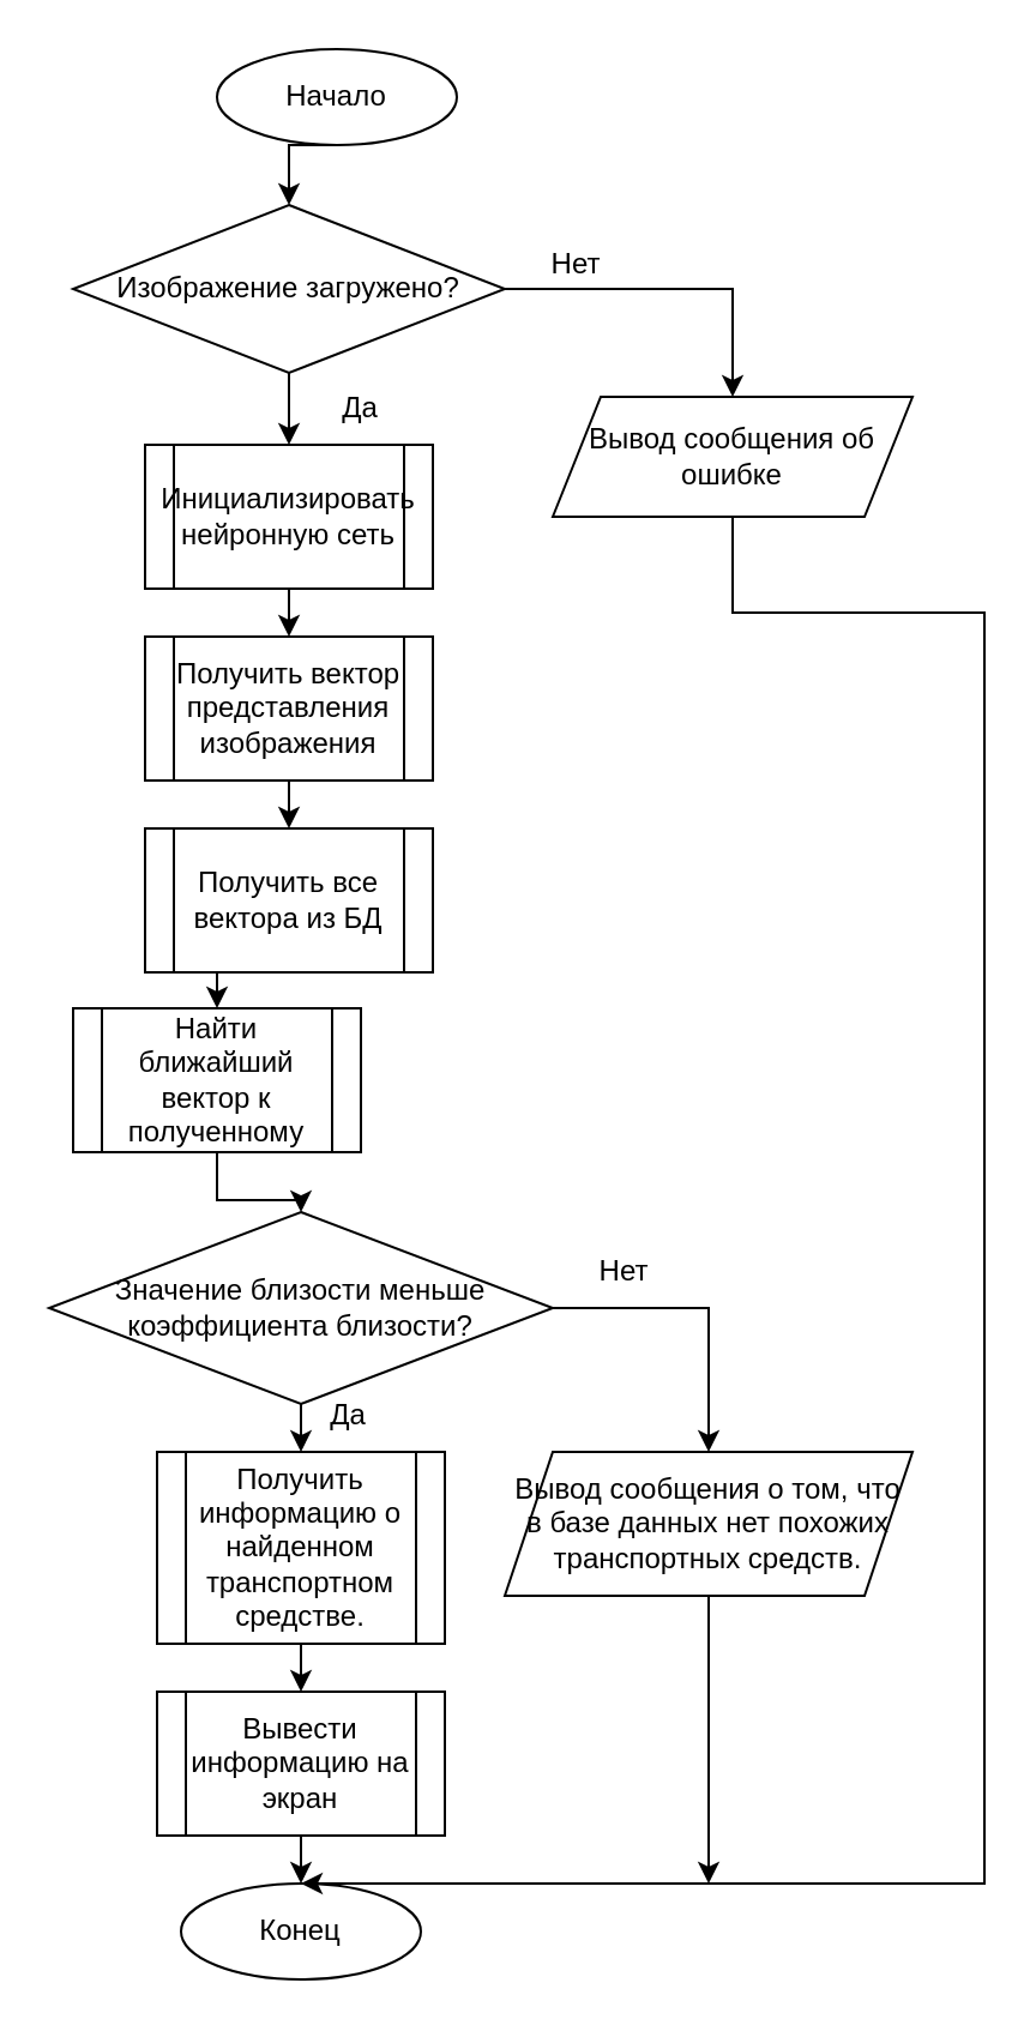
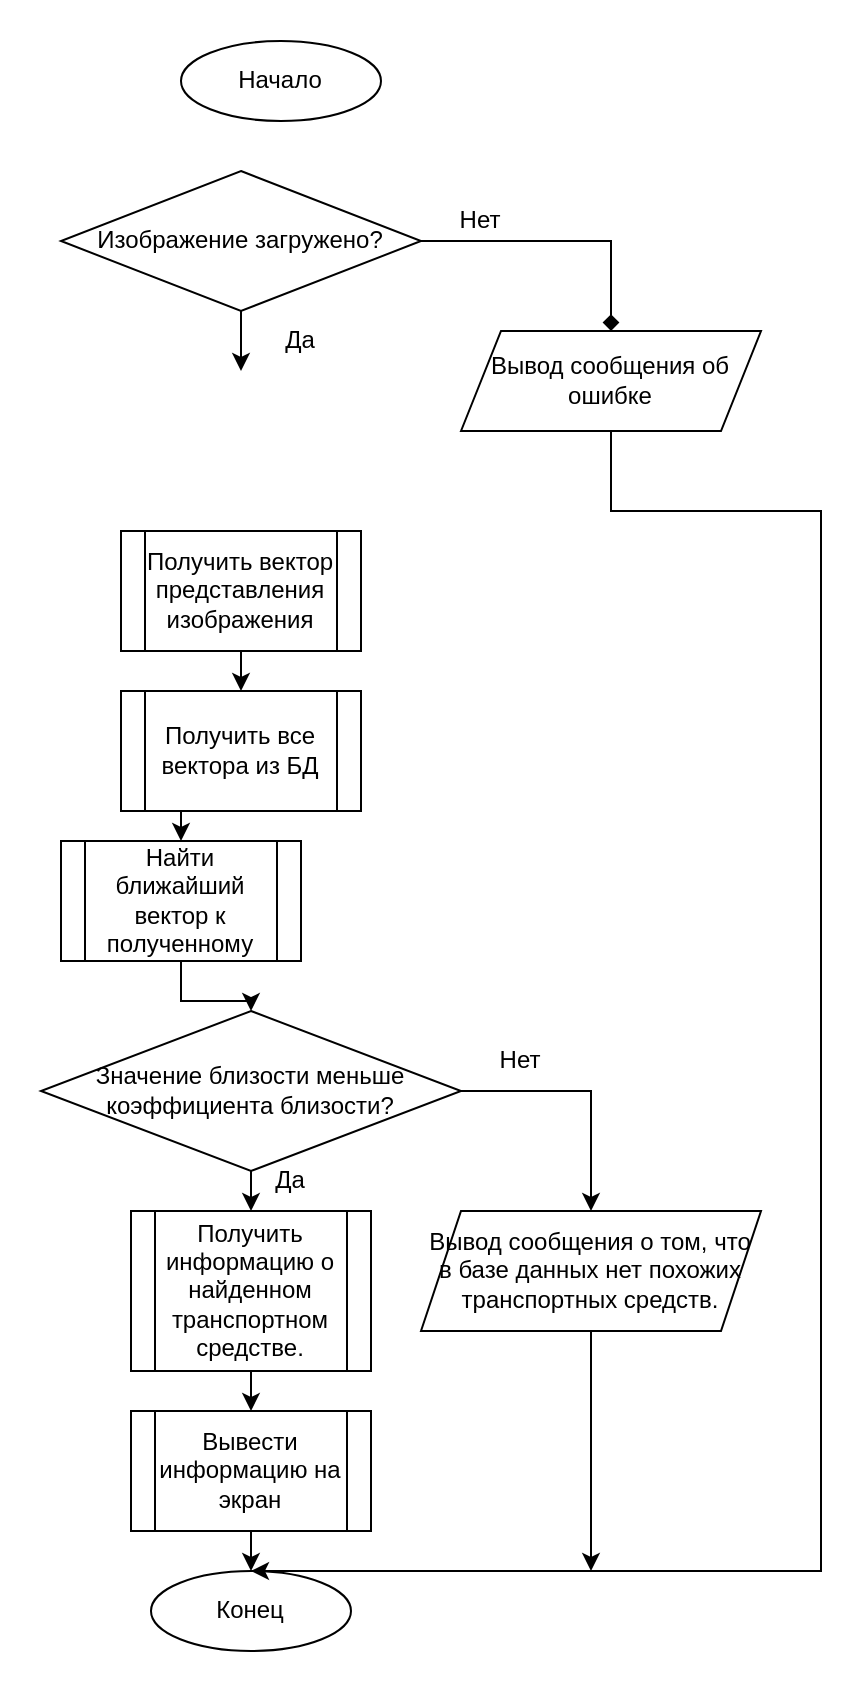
  <mxCell id="0" />
  <mxCell id="1" parent="0" />
- <mxCell id="2" style="edgeStyle=orthogonalEdgeStyle;rounded=0;orthogonalLoop=1;jettySize=auto;html=1;exitX=0.5;exitY=1;exitDx=0;exitDy=0;entryX=0.5;entryY=0;entryDx=0;entryDy=0;" parent="1" source="3" target="6" edge="1"><mxGeometry relative="1" as="geometry" /></mxCell>
  <mxCell id="3" value="Начало" style="ellipse;whiteSpace=wrap;html=1;" parent="1" vertex="1"><mxGeometry x="90" y="20" width="100" height="40" as="geometry" /></mxCell>
  <mxCell id="4" value="Конец" style="ellipse;whiteSpace=wrap;html=1;" parent="1" vertex="1"><mxGeometry x="75" y="785" width="100" height="40" as="geometry" /></mxCell>
- <mxCell id="5" style="edgeStyle=orthogonalEdgeStyle;rounded=0;orthogonalLoop=1;jettySize=auto;html=1;exitX=1;exitY=0.5;exitDx=0;exitDy=0;entryX=0.5;entryY=0;entryDx=0;entryDy=0;" parent="1" source="6" target="8" edge="1"><mxGeometry relative="1" as="geometry" /></mxCell>
+ <mxCell id="5" style="edgeStyle=orthogonalEdgeStyle;rounded=0;orthogonalLoop=1;jettySize=auto;html=1;exitX=1;exitY=0.5;exitDx=0;exitDy=0;entryX=0.5;entryY=0;entryDx=0;entryDy=0;endArrow=diamond;" parent="1" source="6" target="8" edge="1"><mxGeometry relative="1" as="geometry" /></mxCell>
  <mxCell id="6" value="Изображение загружено?" style="rhombus;whiteSpace=wrap;html=1;" parent="1" vertex="1"><mxGeometry x="30" y="85" width="180" height="70" as="geometry" /></mxCell>
  <mxCell id="7" style="edgeStyle=orthogonalEdgeStyle;rounded=0;orthogonalLoop=1;jettySize=auto;html=1;exitX=0.5;exitY=1;exitDx=0;exitDy=0;" parent="1" source="8" edge="1"><mxGeometry relative="1" as="geometry"><Array as="points"><mxPoint x="305" y="255" /><mxPoint x="410" y="255" /><mxPoint x="410" y="785" /><mxPoint x="125" y="785" /></Array><mxPoint x="125" y="785" as="targetPoint" /></mxGeometry></mxCell>
  <mxCell id="8" value="Вывод сообщения об ошибке" style="shape=parallelogram;perimeter=parallelogramPerimeter;whiteSpace=wrap;html=1;fixedSize=1;" parent="1" vertex="1"><mxGeometry x="230" y="165" width="150" height="50" as="geometry" /></mxCell>
  <mxCell id="9" value="Нет&lt;br&gt;" style="text;html=1;strokeColor=none;fillColor=none;align=center;verticalAlign=middle;whiteSpace=wrap;rounded=0;" parent="1" vertex="1"><mxGeometry x="210" y="95" width="60" height="30" as="geometry" /></mxCell>
  <mxCell id="10" value="Да" style="text;html=1;strokeColor=none;fillColor=none;align=center;verticalAlign=middle;whiteSpace=wrap;rounded=0;" parent="1" vertex="1"><mxGeometry x="120" y="155" width="60" height="30" as="geometry" /></mxCell>
- <mxCell id="11" style="edgeStyle=orthogonalEdgeStyle;rounded=0;orthogonalLoop=1;jettySize=auto;html=1;exitX=0.5;exitY=1;exitDx=0;exitDy=0;entryX=0.5;entryY=0;entryDx=0;entryDy=0;" parent="1" source="12" target="14" edge="1"><mxGeometry relative="1" as="geometry" /></mxCell>
- <mxCell id="12" value="Инициализировать нейронную сеть" style="shape=process;whiteSpace=wrap;html=1;backgroundOutline=1;" parent="1" vertex="1"><mxGeometry x="60" y="185" width="120" height="60" as="geometry" /></mxCell>
  <mxCell id="13" style="edgeStyle=orthogonalEdgeStyle;rounded=0;orthogonalLoop=1;jettySize=auto;html=1;exitX=0.5;exitY=1;exitDx=0;exitDy=0;entryX=0.5;entryY=0;entryDx=0;entryDy=0;" parent="1" source="14" target="16" edge="1"><mxGeometry relative="1" as="geometry" /></mxCell>
  <mxCell id="14" value="Получить вектор представления изображения" style="shape=process;whiteSpace=wrap;html=1;backgroundOutline=1;" parent="1" vertex="1"><mxGeometry x="60" y="265" width="120" height="60" as="geometry" /></mxCell>
  <mxCell id="15" style="edgeStyle=orthogonalEdgeStyle;rounded=0;orthogonalLoop=1;jettySize=auto;html=1;exitX=0.5;exitY=1;exitDx=0;exitDy=0;entryX=0.5;entryY=0;entryDx=0;entryDy=0;" parent="1" source="16" target="18" edge="1"><mxGeometry relative="1" as="geometry" /></mxCell>
  <mxCell id="16" value="Получить все вектора из БД" style="shape=process;whiteSpace=wrap;html=1;backgroundOutline=1;" parent="1" vertex="1"><mxGeometry x="60" y="345" width="120" height="60" as="geometry" /></mxCell>
  <mxCell id="17" style="edgeStyle=orthogonalEdgeStyle;rounded=0;orthogonalLoop=1;jettySize=auto;html=1;exitX=0.5;exitY=1;exitDx=0;exitDy=0;entryX=0.5;entryY=0;entryDx=0;entryDy=0;" parent="1" source="18" target="21" edge="1"><mxGeometry relative="1" as="geometry" /></mxCell>
  <mxCell id="18" value="Найти ближайший вектор к полученному" style="shape=process;whiteSpace=wrap;html=1;backgroundOutline=1;" parent="1" vertex="1"><mxGeometry x="30" y="420" width="120" height="60" as="geometry" /></mxCell>
  <mxCell id="19" style="edgeStyle=orthogonalEdgeStyle;rounded=0;orthogonalLoop=1;jettySize=auto;html=1;exitX=0.5;exitY=1;exitDx=0;exitDy=0;entryX=0.5;entryY=0;entryDx=0;entryDy=0;" parent="1" source="21" target="23" edge="1"><mxGeometry relative="1" as="geometry" /></mxCell>
  <mxCell id="20" style="edgeStyle=orthogonalEdgeStyle;rounded=0;orthogonalLoop=1;jettySize=auto;html=1;exitX=1;exitY=0.5;exitDx=0;exitDy=0;entryX=0.5;entryY=0;entryDx=0;entryDy=0;" parent="1" source="21" target="29" edge="1"><mxGeometry relative="1" as="geometry" /></mxCell>
  <mxCell id="21" value="Значение близости меньше коэффициента близости?" style="rhombus;whiteSpace=wrap;html=1;" parent="1" vertex="1"><mxGeometry x="20" y="505" width="210" height="80" as="geometry" /></mxCell>
  <mxCell id="22" style="edgeStyle=orthogonalEdgeStyle;rounded=0;orthogonalLoop=1;jettySize=auto;html=1;exitX=0.5;exitY=1;exitDx=0;exitDy=0;entryX=0.5;entryY=0;entryDx=0;entryDy=0;" parent="1" source="23" target="25" edge="1"><mxGeometry relative="1" as="geometry" /></mxCell>
  <mxCell id="23" value="Получить информацию о найденном транспортном средстве." style="shape=process;whiteSpace=wrap;html=1;backgroundOutline=1;" parent="1" vertex="1"><mxGeometry x="65" y="605" width="120" height="80" as="geometry" /></mxCell>
  <mxCell id="24" style="edgeStyle=orthogonalEdgeStyle;rounded=0;orthogonalLoop=1;jettySize=auto;html=1;exitX=0.5;exitY=1;exitDx=0;exitDy=0;entryX=0.5;entryY=0;entryDx=0;entryDy=0;" parent="1" source="25" target="4" edge="1"><mxGeometry relative="1" as="geometry" /></mxCell>
  <mxCell id="25" value="Вывести информацию на экран" style="shape=process;whiteSpace=wrap;html=1;backgroundOutline=1;" parent="1" vertex="1"><mxGeometry x="65" y="705" width="120" height="60" as="geometry" /></mxCell>
  <mxCell id="26" style="edgeStyle=orthogonalEdgeStyle;rounded=0;orthogonalLoop=1;jettySize=auto;html=1;exitX=0;exitY=0;exitDx=0;exitDy=0;entryX=0;entryY=1;entryDx=0;entryDy=0;" parent="1" source="10" target="10" edge="1"><mxGeometry relative="1" as="geometry" /></mxCell>
  <mxCell id="27" value="Да" style="text;html=1;strokeColor=none;fillColor=none;align=center;verticalAlign=middle;whiteSpace=wrap;rounded=0;" parent="1" vertex="1"><mxGeometry x="115" y="575" width="60" height="30" as="geometry" /></mxCell>
  <mxCell id="28" style="edgeStyle=orthogonalEdgeStyle;rounded=0;orthogonalLoop=1;jettySize=auto;html=1;exitX=0.5;exitY=1;exitDx=0;exitDy=0;" parent="1" source="29" edge="1"><mxGeometry relative="1" as="geometry"><mxPoint x="295" y="785" as="targetPoint" /></mxGeometry></mxCell>
  <mxCell id="29" value="Вывод сообщения о том, что в базе данных нет похожих транспортных средств." style="shape=parallelogram;perimeter=parallelogramPerimeter;whiteSpace=wrap;html=1;fixedSize=1;" parent="1" vertex="1"><mxGeometry x="210" y="605" width="170" height="60" as="geometry" /></mxCell>
  <mxCell id="30" value="Нет&lt;br&gt;" style="text;html=1;strokeColor=none;fillColor=none;align=center;verticalAlign=middle;whiteSpace=wrap;rounded=0;" parent="1" vertex="1"><mxGeometry x="230" y="515" width="60" height="30" as="geometry" /></mxCell>
